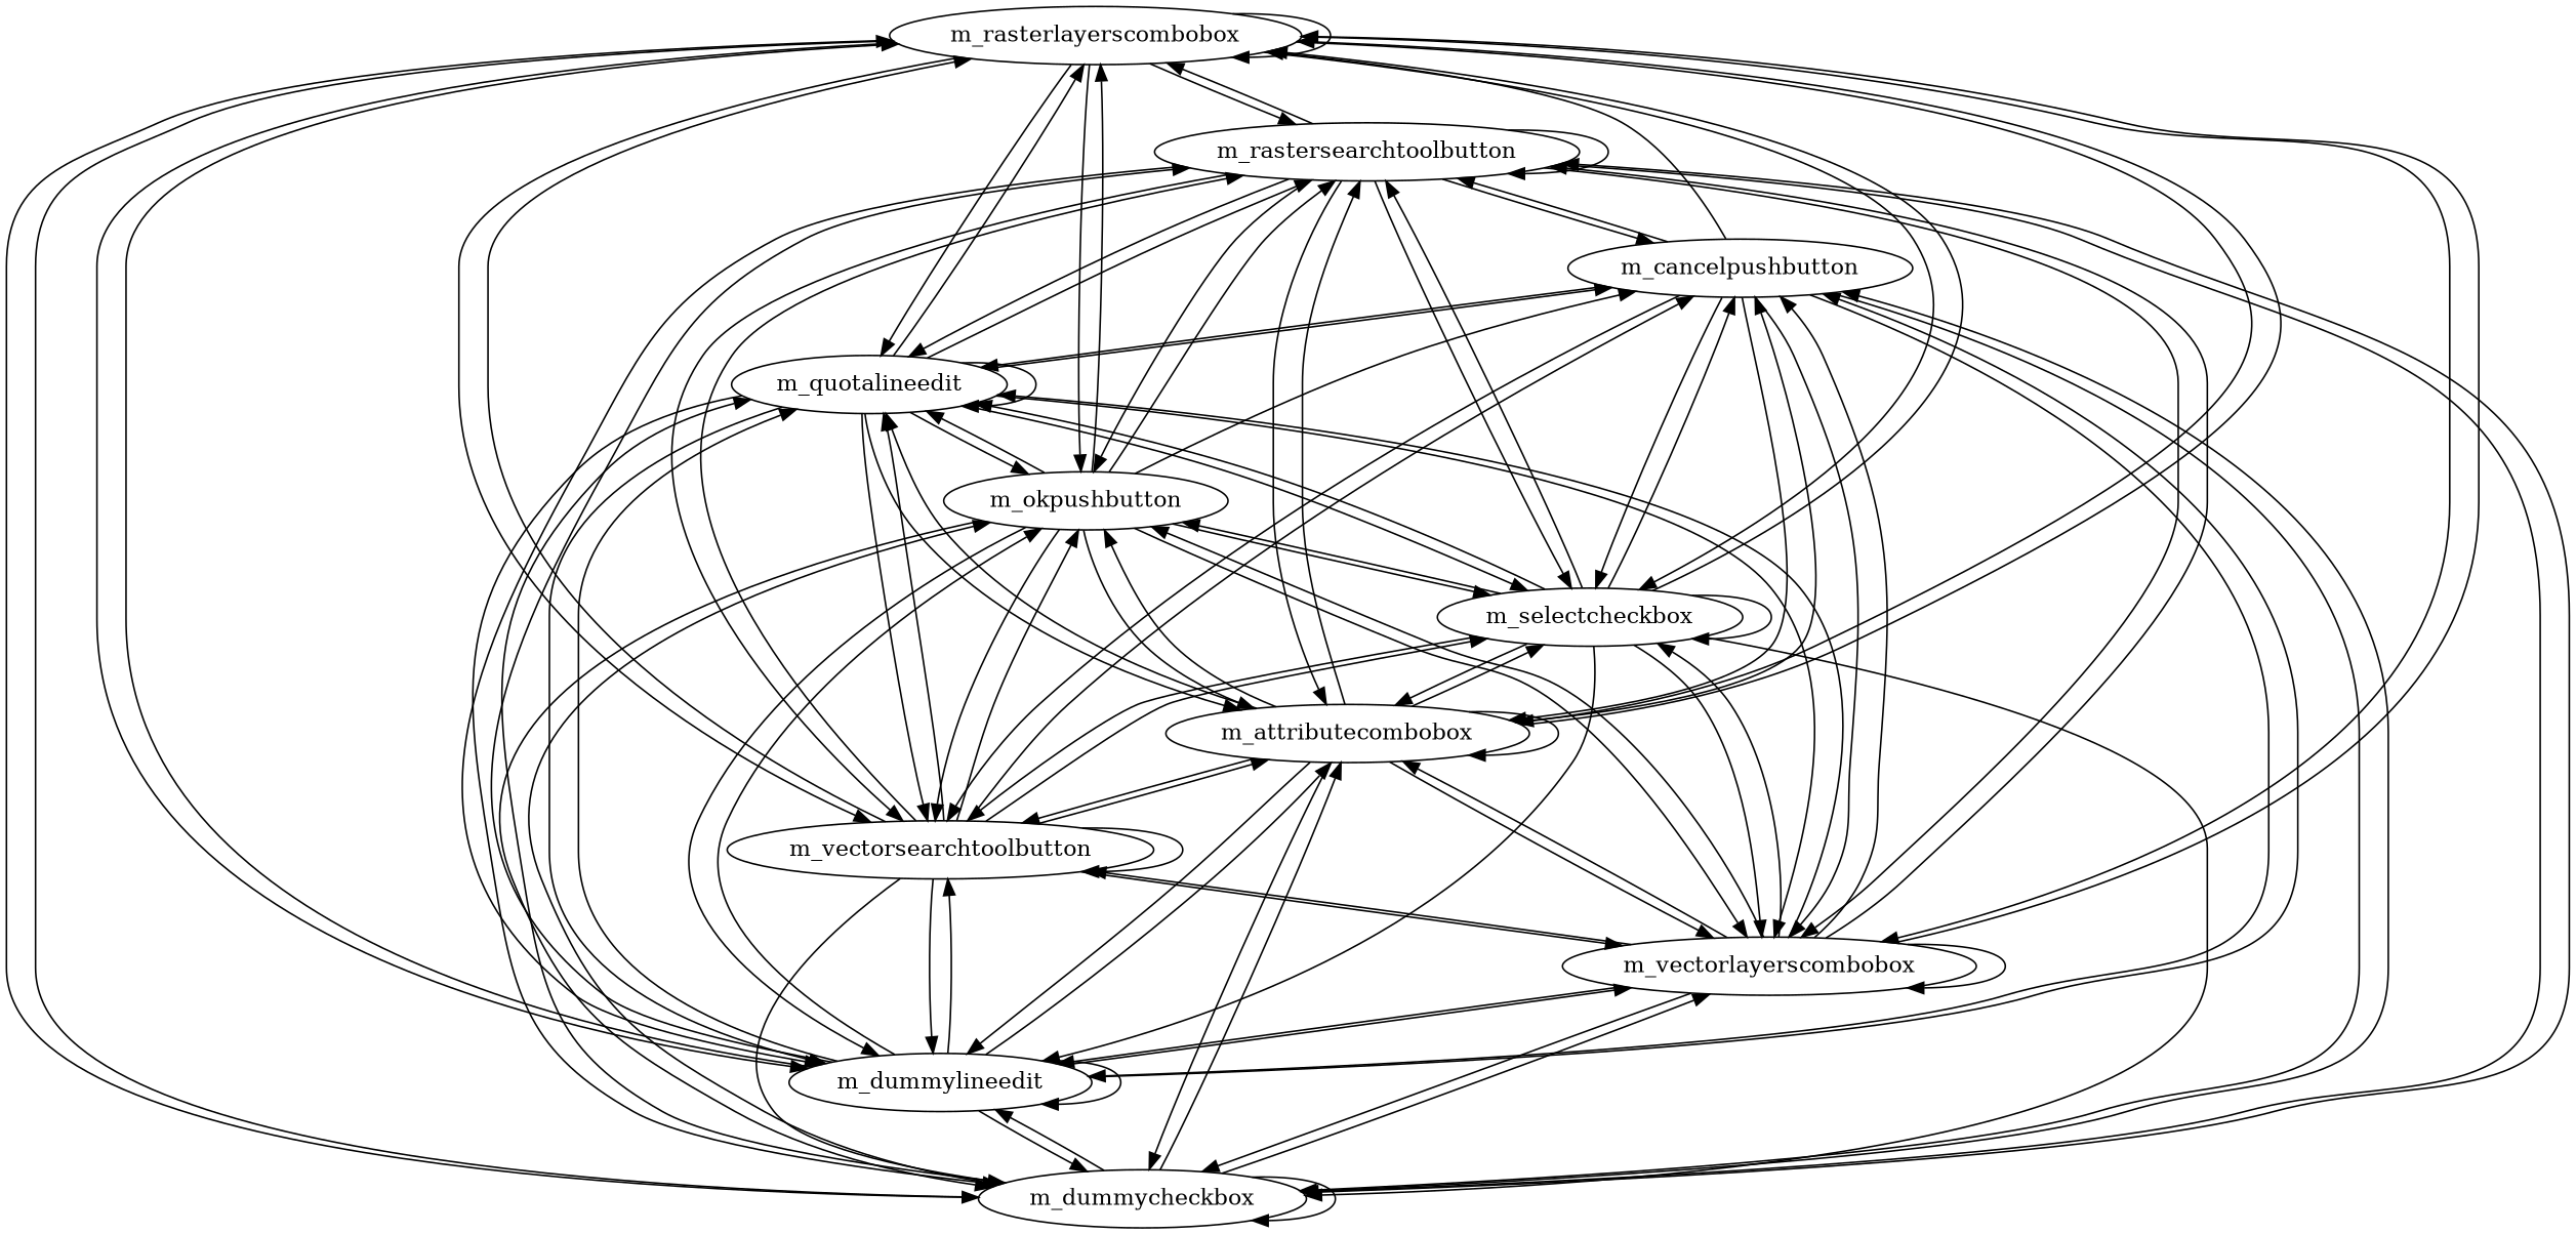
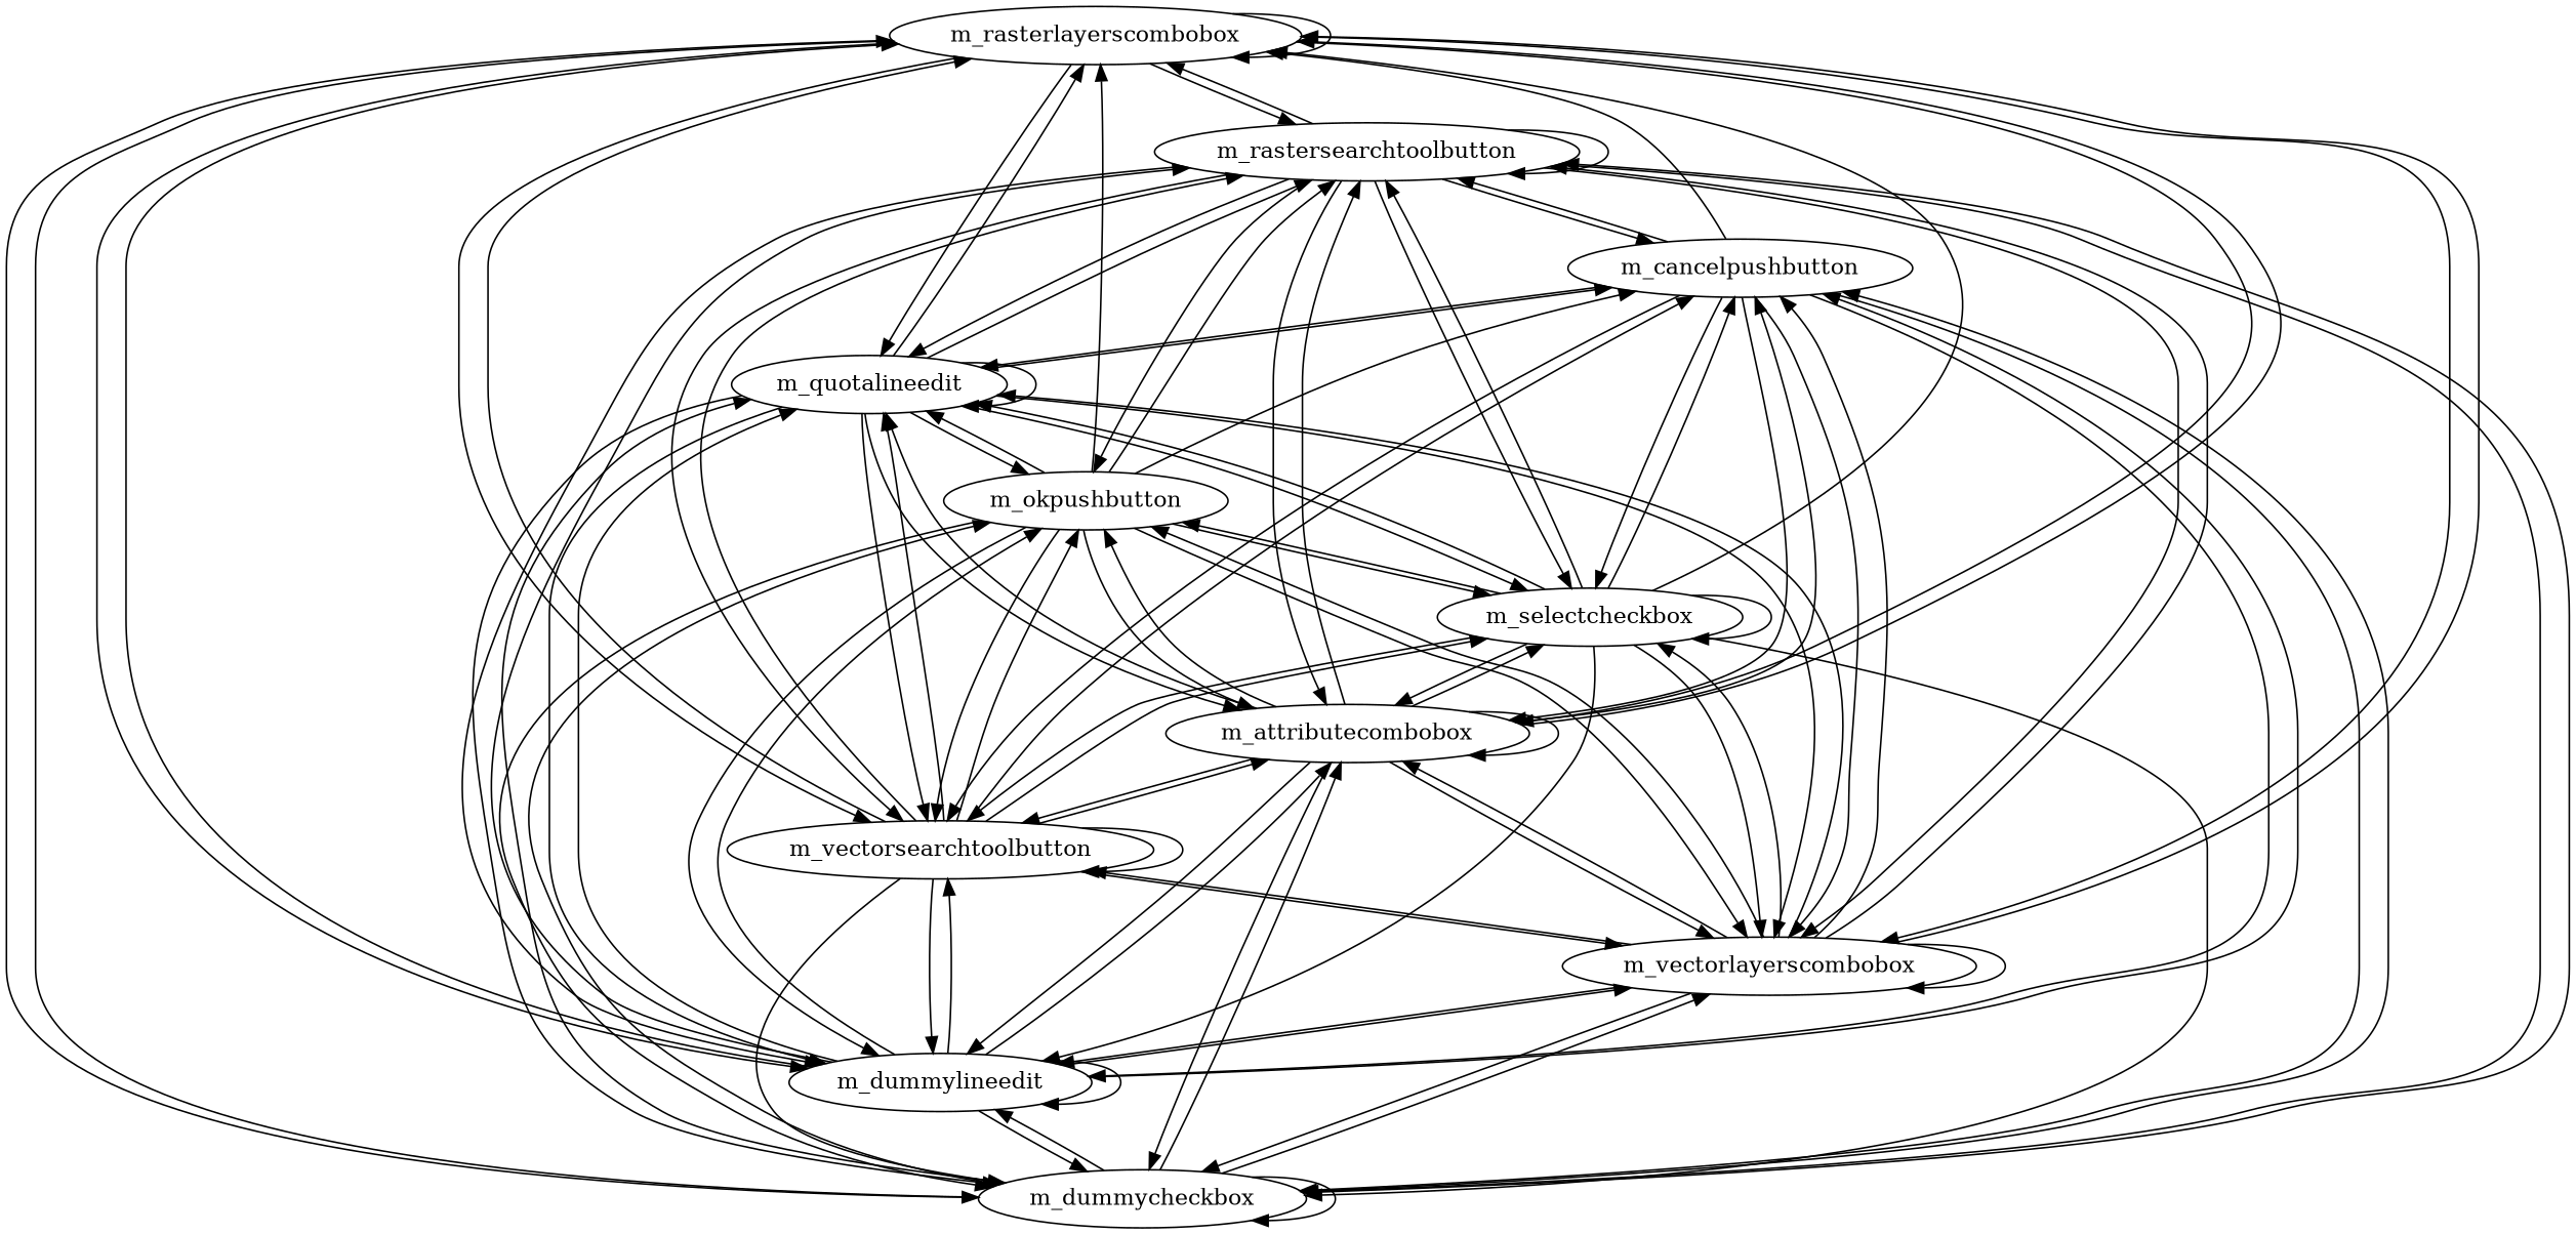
  strict digraph {
    n1 [label=m_rasterlayerscombobox]
    n2 [label=m_rastersearchtoolbutton]
    n3 [label=m_dummycheckbox]
    n4 [label=m_dummylineedit]
    n5 [label=m_vectorlayerscombobox]
    n6 [label=m_vectorsearchtoolbutton]
    n7 [label=m_attributecombobox]
    n8 [label=m_selectcheckbox]
    n9 [label=m_quotalineedit]
    n10 [label=m_okpushbutton]
    n11 [label=m_cancelpushbutton]
    n1 -> n1
    n1 -> n2
    n1 -> n3
    n1 -> n4
    n1 -> n5
    n1 -> n6
    n1 -> n7
-   n1 -> n8
    n1 -> n9
-   n1 -> n10
    n2 -> n1
    n2 -> n2
    n2 -> n3
    n2 -> n4
    n2 -> n5
    n2 -> n6
    n2 -> n7
    n2 -> n8
    n2 -> n9
    n2 -> n10
    n2 -> n11
    n3 -> n1
    n3 -> n2
    n3 -> n3
    n3 -> n4
    n3 -> n5
    n3 -> n7
    n3 -> n9
    n3 -> n10
    n3 -> n11
    n4 -> n1
    n4 -> n2
    n4 -> n3
    n4 -> n4
    n4 -> n5
    n4 -> n6
    n4 -> n7
    n4 -> n9
    n4 -> n10
    n4 -> n11
    n5 -> n1
    n5 -> n2
    n5 -> n3
    n5 -> n4
    n5 -> n5
    n5 -> n6
    n5 -> n7
    n5 -> n8
    n5 -> n9
    n5 -> n10
    n5 -> n11
    n6 -> n1
    n6 -> n2
    n6 -> n3
    n6 -> n4
    n6 -> n5
    n6 -> n6
    n6 -> n7
    n6 -> n8
    n6 -> n9
    n6 -> n10
    n6 -> n11
    n7 -> n1
    n7 -> n2
    n7 -> n3
    n7 -> n4
    n7 -> n5
    n7 -> n6
    n7 -> n7
    n7 -> n8
    n7 -> n9
    n7 -> n10
    n7 -> n11
    n8 -> n1
    n8 -> n2
    n8 -> n3
    n8 -> n4
    n8 -> n5
    n8 -> n6
    n8 -> n7
    n8 -> n8
    n8 -> n9
    n8 -> n10
    n8 -> n11
    n9 -> n1
    n9 -> n2
    n9 -> n3
    n9 -> n4
    n9 -> n5
    n9 -> n6
    n9 -> n7
    n9 -> n8
    n9 -> n9
    n9 -> n10
    n9 -> n11
    n10 -> n1
    n10 -> n2
    n10 -> n3
    n10 -> n4
    n10 -> n5
    n10 -> n6
    n10 -> n7
    n10 -> n8
    n10 -> n9
    n10 -> n11
    n11 -> n1
    n11 -> n2
    n11 -> n3
    n11 -> n4
    n11 -> n5
    n11 -> n6
    n11 -> n7
    n11 -> n8
    n11 -> n9
  }
